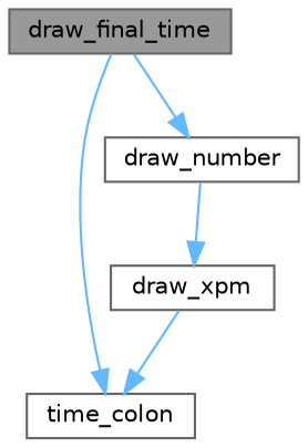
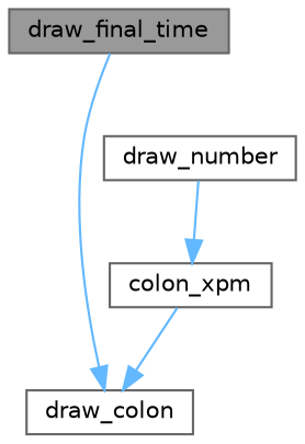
  digraph {
    rankdir=TB
    node [color=grey40 fillcolor=white fontname=Helvetica fontsize=10 shape=box style=filled]
    edge [color=steelblue1 fontname=Helvetica fontsize=10 labelfontname=Helvetica labelfontsize=10 style=solid]
    n1 [color=gray40 fillcolor=grey60 fontcolor=black height=0.2 label=draw_final_time width=0.4]
-   n2 [height=0.2 label=time_colon width=0.4]
+   n2 [height=0.2 label=draw_colon width=0.4]
    n3 [height=0.2 label=draw_number width=0.4]
-   n4 [height=0.2 label=draw_xpm width=0.4]
+   n4 [height=0.2 label=colon_xpm width=0.4]
    n1 -> n2
-   n1 -> n3
    n3 -> n4
    n4 -> n2
  }
